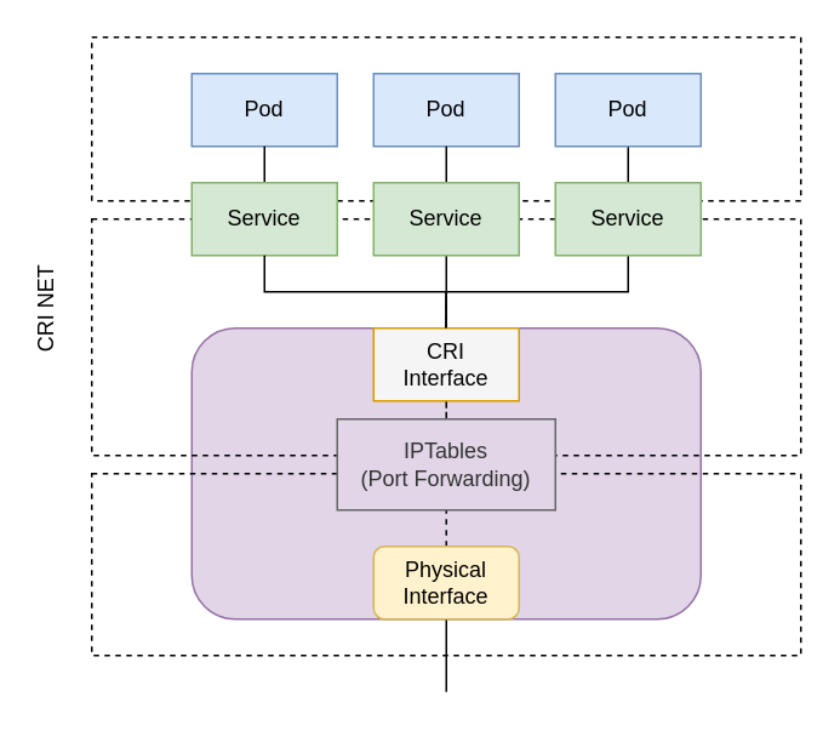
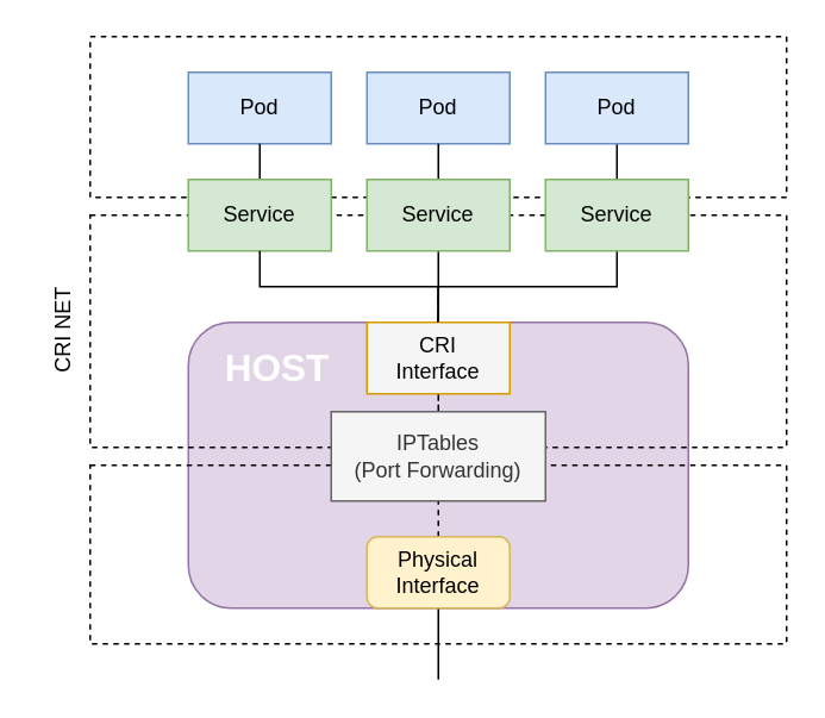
  <mxCell id="0" />
  <mxCell id="1" parent="0" />
  <mxCell id="2" value="" style="rounded=0;whiteSpace=wrap;html=1;fillColor=none;dashed=1;" vertex="1" parent="1"><mxGeometry x="50" y="20" width="390" height="90" as="geometry" /></mxCell>
  <mxCell id="3" value="" style="rounded=1;whiteSpace=wrap;html=1;fillColor=#e1d5e7;strokeColor=#9673a6;" vertex="1" parent="1"><mxGeometry x="105" y="180" width="280" height="160" as="geometry" /></mxCell>
  <mxCell id="4" value="" style="rounded=0;whiteSpace=wrap;html=1;fillColor=none;dashed=1;" vertex="1" parent="1"><mxGeometry x="50" y="120" width="390" height="130" as="geometry" /></mxCell>
  <mxCell id="5" value="Pod" style="rounded=0;whiteSpace=wrap;html=1;fillColor=#dae8fc;strokeColor=#6c8ebf;" vertex="1" parent="1"><mxGeometry x="105" y="40" width="80" height="40" as="geometry" /></mxCell>
  <mxCell id="6" value="" style="rounded=0;whiteSpace=wrap;html=1;fillColor=none;dashed=1;" vertex="1" parent="1"><mxGeometry x="50" y="260" width="390" height="100" as="geometry" /></mxCell>
  <mxCell id="7" style="edgeStyle=orthogonalEdgeStyle;rounded=0;orthogonalLoop=1;jettySize=auto;html=1;exitX=0.5;exitY=0;exitDx=0;exitDy=0;entryX=0.5;entryY=1;entryDx=0;entryDy=0;endArrow=none;endFill=0;dashed=1;" edge="1" parent="1" source="9" target="15"><mxGeometry relative="1" as="geometry" /></mxCell>
  <mxCell id="8" style="edgeStyle=orthogonalEdgeStyle;rounded=0;orthogonalLoop=1;jettySize=auto;html=1;exitX=0.5;exitY=1;exitDx=0;exitDy=0;endArrow=none;endFill=0;" edge="1" parent="1" source="9"><mxGeometry relative="1" as="geometry"><mxPoint x="245" y="380" as="targetPoint" /></mxGeometry></mxCell>
  <mxCell id="9" value="Physical&lt;br&gt;Interface" style="whiteSpace=wrap;html=1;fillColor=#fff2cc;strokeColor=#d6b656;rounded=1;" vertex="1" parent="1"><mxGeometry x="205" y="300" width="80" height="40" as="geometry" /></mxCell>
  <mxCell id="10" style="edgeStyle=orthogonalEdgeStyle;rounded=0;orthogonalLoop=1;jettySize=auto;html=1;exitX=0.5;exitY=0;exitDx=0;exitDy=0;entryX=0.5;entryY=1;entryDx=0;entryDy=0;endArrow=none;endFill=0;" edge="1" parent="1" source="11" target="5"><mxGeometry relative="1" as="geometry" /></mxCell>
  <mxCell id="11" value="Service" style="rounded=0;whiteSpace=wrap;html=1;fillColor=#d5e8d4;strokeColor=#82b366;" vertex="1" parent="1"><mxGeometry x="105" y="100" width="80" height="40" as="geometry" /></mxCell>
  <mxCell id="12" style="edgeStyle=orthogonalEdgeStyle;rounded=0;orthogonalLoop=1;jettySize=auto;html=1;entryX=0.5;entryY=0;entryDx=0;entryDy=0;endArrow=none;endFill=0;dashed=1;" edge="1" parent="1" source="14" target="15"><mxGeometry relative="1" as="geometry" /></mxCell>
  <mxCell id="13" style="edgeStyle=orthogonalEdgeStyle;rounded=0;orthogonalLoop=1;jettySize=auto;html=1;exitX=0.5;exitY=0;exitDx=0;exitDy=0;entryX=0.5;entryY=1;entryDx=0;entryDy=0;endArrow=none;endFill=0;" edge="1" parent="1" source="14" target="11"><mxGeometry relative="1" as="geometry" /></mxCell>
  <mxCell id="14" value="CRI&lt;br&gt;Interface" style="rounded=0;whiteSpace=wrap;html=1;fillColor=#f5f5f5;strokeColor=#d79b00;" vertex="1" parent="1"><mxGeometry x="205" y="180" width="80" height="40" as="geometry" /></mxCell>
- <mxCell id="15" value="IPTables&lt;br&gt;(Port Forwarding)" style="rounded=0;whiteSpace=wrap;html=1;fillColor=#e1d5e7;strokeColor=#666666;fontColor=#333333;" vertex="1" parent="1"><mxGeometry x="185" y="230" width="120" height="50" as="geometry" /></mxCell>
+ <mxCell id="15" value="IPTables&lt;br&gt;(Port Forwarding)" style="rounded=0;whiteSpace=wrap;html=1;fillColor=#f5f5f5;strokeColor=#666666;fontColor=#333333;" vertex="1" parent="1"><mxGeometry x="185" y="230" width="120" height="50" as="geometry" /></mxCell>
  <mxCell id="16" value="Pod" style="rounded=0;whiteSpace=wrap;html=1;fillColor=#dae8fc;strokeColor=#6c8ebf;" vertex="1" parent="1"><mxGeometry x="205" y="40" width="80" height="40" as="geometry" /></mxCell>
  <mxCell id="17" style="edgeStyle=orthogonalEdgeStyle;rounded=0;orthogonalLoop=1;jettySize=auto;html=1;entryX=0.5;entryY=1;entryDx=0;entryDy=0;endArrow=none;endFill=0;" edge="1" parent="1" source="19" target="16"><mxGeometry relative="1" as="geometry" /></mxCell>
  <mxCell id="18" style="edgeStyle=orthogonalEdgeStyle;rounded=0;orthogonalLoop=1;jettySize=auto;html=1;exitX=0.5;exitY=1;exitDx=0;exitDy=0;endArrow=none;endFill=0;" edge="1" parent="1" source="19"><mxGeometry relative="1" as="geometry"><mxPoint x="244.667" y="180" as="targetPoint" /></mxGeometry></mxCell>
  <mxCell id="19" value="Service" style="rounded=0;whiteSpace=wrap;html=1;fillColor=#d5e8d4;strokeColor=#82b366;" vertex="1" parent="1"><mxGeometry x="205" y="100" width="80" height="40" as="geometry" /></mxCell>
  <mxCell id="20" style="edgeStyle=orthogonalEdgeStyle;rounded=0;orthogonalLoop=1;jettySize=auto;html=1;entryX=0.5;entryY=0;entryDx=0;entryDy=0;endArrow=none;endFill=0;" edge="1" parent="1" source="21" target="23"><mxGeometry relative="1" as="geometry" /></mxCell>
  <mxCell id="21" value="Pod" style="rounded=0;whiteSpace=wrap;html=1;fillColor=#dae8fc;strokeColor=#6c8ebf;" vertex="1" parent="1"><mxGeometry x="305" y="40" width="80" height="40" as="geometry" /></mxCell>
  <mxCell id="22" style="edgeStyle=orthogonalEdgeStyle;rounded=0;orthogonalLoop=1;jettySize=auto;html=1;endArrow=none;endFill=0;" edge="1" parent="1" source="23"><mxGeometry relative="1" as="geometry"><mxPoint x="245" y="170" as="targetPoint" /><Array as="points"><mxPoint x="345" y="160" /><mxPoint x="245" y="160" /></Array></mxGeometry></mxCell>
  <mxCell id="23" value="Service" style="rounded=0;whiteSpace=wrap;html=1;fillColor=#d5e8d4;strokeColor=#82b366;" vertex="1" parent="1"><mxGeometry x="305" y="100" width="80" height="40" as="geometry" /></mxCell>
- <mxCell id="24" value="CRI NET" style="text;html=1;strokeColor=none;fillColor=none;align=center;verticalAlign=middle;whiteSpace=wrap;rounded=0;dashed=1;horizontal=0;" vertex="1" parent="1"><mxGeometry x="10" y="112.5" width="30" height="115" as="geometry" /></mxCell>
+ <mxCell id="24" value="CRI NET" style="text;html=1;strokeColor=none;fillColor=none;align=center;verticalAlign=middle;whiteSpace=wrap;rounded=0;dashed=1;horizontal=0;" vertex="1" parent="1"><mxGeometry x="20" y="127.5" width="30" height="115" as="geometry" /></mxCell>
+ <mxCell id="25" value="HOST" style="text;html=1;align=center;verticalAlign=middle;whiteSpace=wrap;rounded=0;dashed=1;fontColor=#FFFFFF;fontStyle=1;fontSize=21;" vertex="1" parent="1"><mxGeometry x="125" y="190" width="60" height="30" as="geometry" /></mxCell>
